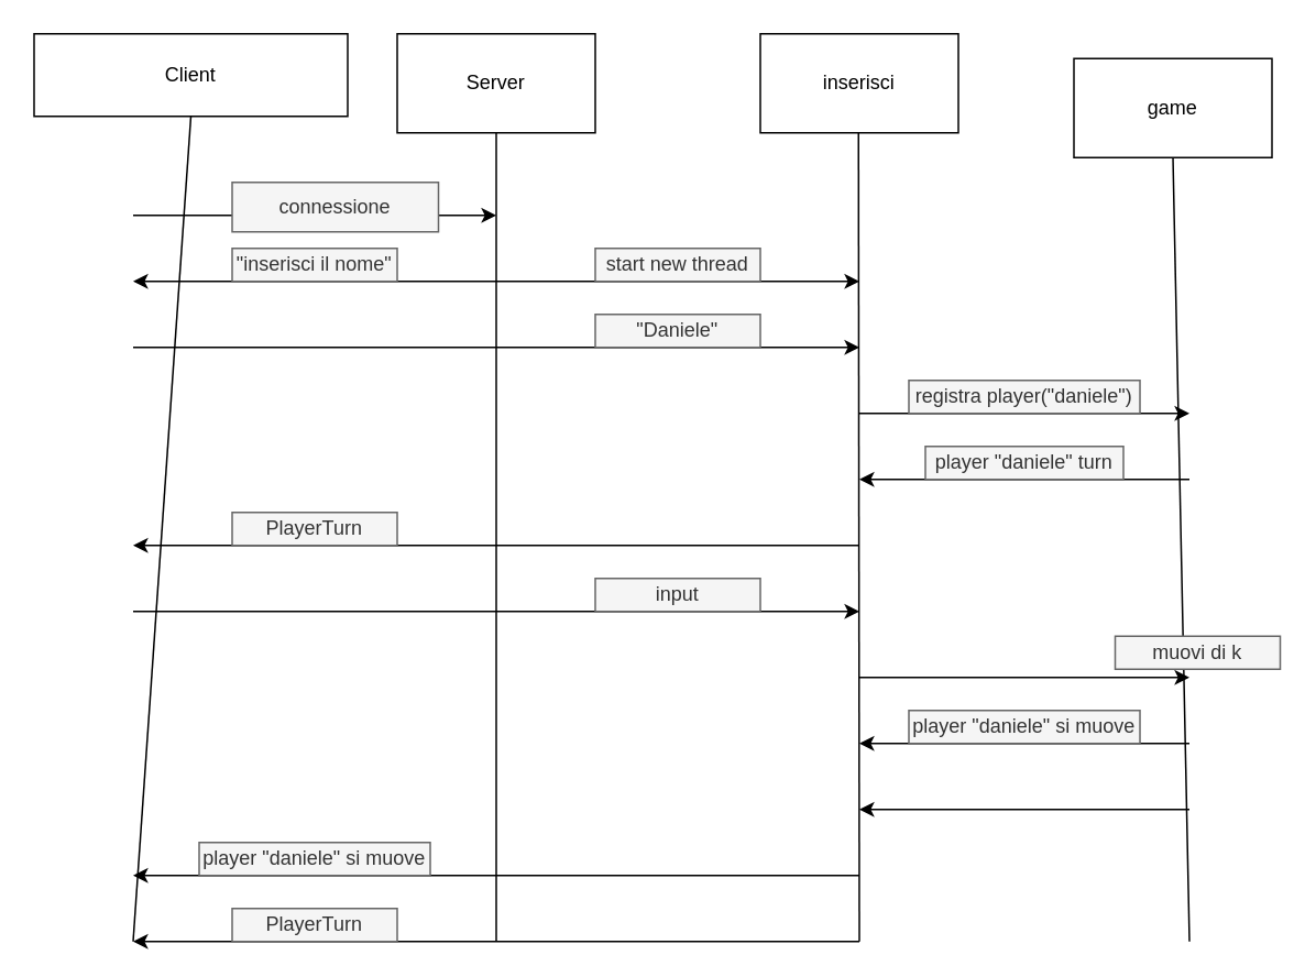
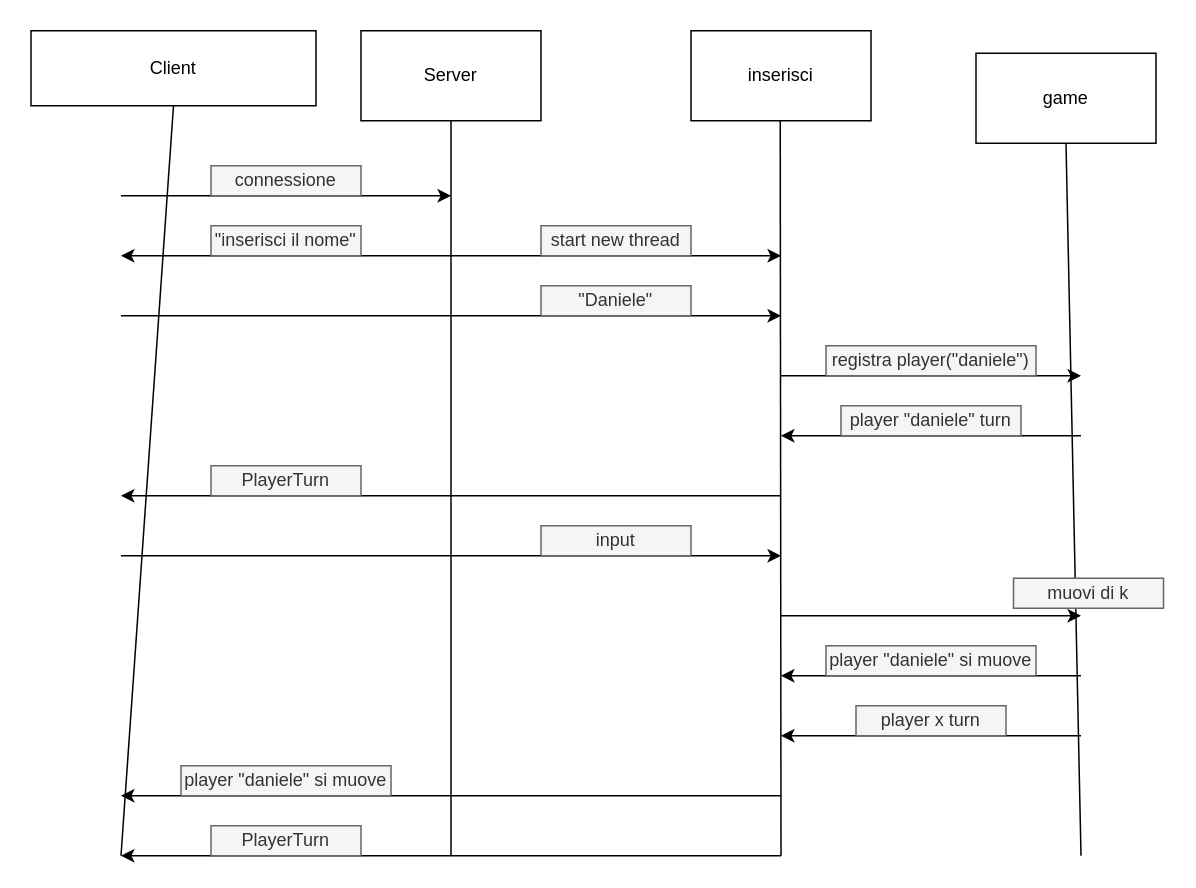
  <mxCell id="0" />
  <mxCell id="1" parent="0" />
  <mxCell id="2" value="Client" style="rounded=0;whiteSpace=wrap;html=1;" vertex="1" parent="1"><mxGeometry x="20" y="20" width="190" height="50" as="geometry" /></mxCell>
  <mxCell id="3" value="Server" style="rounded=0;whiteSpace=wrap;html=1;" vertex="1" parent="1"><mxGeometry x="240" y="20" width="120" height="60" as="geometry" /></mxCell>
  <mxCell id="4" value="game" style="rounded=0;whiteSpace=wrap;html=1;" vertex="1" parent="1"><mxGeometry x="650" y="35" width="120" height="60" as="geometry" /></mxCell>
  <mxCell id="5" value="" style="endArrow=none;html=1;rounded=0;exitX=0.5;exitY=1;exitDx=0;exitDy=0;" edge="1" parent="1" source="2"><mxGeometry width="50" height="50" relative="1" as="geometry"><mxPoint x="370" y="230" as="sourcePoint" /><mxPoint x="80" y="570" as="targetPoint" /></mxGeometry></mxCell>
  <mxCell id="6" value="" style="endArrow=none;html=1;rounded=0;exitX=0.5;exitY=1;exitDx=0;exitDy=0;" edge="1" parent="1" source="3"><mxGeometry width="50" height="50" relative="1" as="geometry"><mxPoint x="170" y="90" as="sourcePoint" /><mxPoint x="300" y="570" as="targetPoint" /></mxGeometry></mxCell>
  <mxCell id="7" value="" style="endArrow=none;html=1;rounded=0;exitX=0.5;exitY=1;exitDx=0;exitDy=0;" edge="1" parent="1" source="4"><mxGeometry width="50" height="50" relative="1" as="geometry"><mxPoint x="180" y="100" as="sourcePoint" /><mxPoint x="720" y="570" as="targetPoint" /></mxGeometry></mxCell>
  <mxCell id="8" value="" style="endArrow=classic;html=1;rounded=0;" edge="1" parent="1"><mxGeometry width="50" height="50" relative="1" as="geometry"><mxPoint x="80" y="130" as="sourcePoint" /><mxPoint x="300" y="130" as="targetPoint" /></mxGeometry></mxCell>
- <mxCell id="9" value="connessione" style="text;html=1;strokeColor=#666666;fillColor=#f5f5f5;align=center;verticalAlign=middle;whiteSpace=wrap;rounded=0;fontColor=#333333;" vertex="1" parent="1"><mxGeometry x="140" y="110" width="125" height="30" as="geometry" /></mxCell>
+ <mxCell id="9" value="connessione" style="text;html=1;strokeColor=#666666;fillColor=#f5f5f5;align=center;verticalAlign=middle;whiteSpace=wrap;rounded=0;fontColor=#333333;" vertex="1" parent="1"><mxGeometry x="140" y="110" width="100" height="20" as="geometry" /></mxCell>
  <mxCell id="10" value="inserisci" style="rounded=0;whiteSpace=wrap;html=1;" vertex="1" parent="1"><mxGeometry x="460" y="20" width="120" height="60" as="geometry" /></mxCell>
  <mxCell id="11" value="" style="endArrow=none;html=1;rounded=0;exitX=0.5;exitY=1;exitDx=0;exitDy=0;" edge="1" parent="1"><mxGeometry width="50" height="50" relative="1" as="geometry"><mxPoint x="519.5" y="80" as="sourcePoint" /><mxPoint x="520" y="570" as="targetPoint" /></mxGeometry></mxCell>
  <mxCell id="12" value="" style="endArrow=classic;html=1;rounded=0;" edge="1" parent="1"><mxGeometry width="50" height="50" relative="1" as="geometry"><mxPoint x="300" y="170" as="sourcePoint" /><mxPoint x="520" y="170" as="targetPoint" /></mxGeometry></mxCell>
  <mxCell id="13" value="" style="endArrow=classic;html=1;rounded=0;" edge="1" parent="1"><mxGeometry width="50" height="50" relative="1" as="geometry"><mxPoint x="300" y="170" as="sourcePoint" /><mxPoint x="80" y="170" as="targetPoint" /></mxGeometry></mxCell>
  <mxCell id="14" value="&quot;inserisci il nome&quot;" style="text;html=1;strokeColor=#666666;fillColor=#f5f5f5;align=center;verticalAlign=middle;whiteSpace=wrap;rounded=0;fontColor=#333333;" vertex="1" parent="1"><mxGeometry x="140" y="150" width="100" height="20" as="geometry" /></mxCell>
  <mxCell id="15" value="start new thread" style="text;html=1;strokeColor=#666666;fillColor=#f5f5f5;align=center;verticalAlign=middle;whiteSpace=wrap;rounded=0;fontColor=#333333;" vertex="1" parent="1"><mxGeometry x="360" y="150" width="100" height="20" as="geometry" /></mxCell>
  <mxCell id="16" value="" style="endArrow=classic;html=1;rounded=0;" edge="1" parent="1"><mxGeometry width="50" height="50" relative="1" as="geometry"><mxPoint x="80" y="210" as="sourcePoint" /><mxPoint x="520" y="210" as="targetPoint" /></mxGeometry></mxCell>
  <mxCell id="17" value="&quot;Daniele&quot;" style="text;html=1;strokeColor=#666666;fillColor=#f5f5f5;align=center;verticalAlign=middle;whiteSpace=wrap;rounded=0;fontColor=#333333;" vertex="1" parent="1"><mxGeometry x="360" y="190" width="100" height="20" as="geometry" /></mxCell>
  <mxCell id="18" value="" style="endArrow=classic;html=1;rounded=0;" edge="1" parent="1"><mxGeometry width="50" height="50" relative="1" as="geometry"><mxPoint x="520" y="250" as="sourcePoint" /><mxPoint x="720" y="250" as="targetPoint" /></mxGeometry></mxCell>
  <mxCell id="19" value="registra player(&quot;daniele&quot;)" style="text;html=1;strokeColor=#666666;fillColor=#f5f5f5;align=center;verticalAlign=middle;whiteSpace=wrap;rounded=0;fontColor=#333333;" vertex="1" parent="1"><mxGeometry x="550" y="230" width="140" height="20" as="geometry" /></mxCell>
  <mxCell id="20" value="" style="endArrow=classic;html=1;rounded=0;" edge="1" parent="1"><mxGeometry width="50" height="50" relative="1" as="geometry"><mxPoint x="720" y="290" as="sourcePoint" /><mxPoint x="520" y="290" as="targetPoint" /></mxGeometry></mxCell>
  <mxCell id="21" value="player &quot;daniele&quot; turn" style="text;html=1;strokeColor=#666666;fillColor=#f5f5f5;align=center;verticalAlign=middle;whiteSpace=wrap;rounded=0;fontColor=#333333;" vertex="1" parent="1"><mxGeometry x="560" y="270" width="120" height="20" as="geometry" /></mxCell>
  <mxCell id="22" value="" style="endArrow=classic;html=1;rounded=0;" edge="1" parent="1"><mxGeometry width="50" height="50" relative="1" as="geometry"><mxPoint x="520" y="330" as="sourcePoint" /><mxPoint x="80" y="330" as="targetPoint" /></mxGeometry></mxCell>
  <mxCell id="23" value="PlayerTurn" style="text;html=1;strokeColor=#666666;fillColor=#f5f5f5;align=center;verticalAlign=middle;whiteSpace=wrap;rounded=0;fontColor=#333333;" vertex="1" parent="1"><mxGeometry x="140" y="310" width="100" height="20" as="geometry" /></mxCell>
  <mxCell id="24" value="" style="endArrow=classic;html=1;rounded=0;" edge="1" parent="1"><mxGeometry width="50" height="50" relative="1" as="geometry"><mxPoint x="80" y="370" as="sourcePoint" /><mxPoint x="520" y="370" as="targetPoint" /></mxGeometry></mxCell>
  <mxCell id="25" value="input" style="text;html=1;strokeColor=#666666;fillColor=#f5f5f5;align=center;verticalAlign=middle;whiteSpace=wrap;rounded=0;fontColor=#333333;" vertex="1" parent="1"><mxGeometry x="360" y="350" width="100" height="20" as="geometry" /></mxCell>
  <mxCell id="26" value="" style="endArrow=classic;html=1;rounded=0;" edge="1" parent="1"><mxGeometry width="50" height="50" relative="1" as="geometry"><mxPoint x="520" y="410" as="sourcePoint" /><mxPoint x="720" y="410" as="targetPoint" /></mxGeometry></mxCell>
  <mxCell id="27" value="muovi di k" style="text;html=1;strokeColor=#666666;fillColor=#f5f5f5;align=center;verticalAlign=middle;whiteSpace=wrap;rounded=0;fontColor=#333333;" vertex="1" parent="1"><mxGeometry x="675" y="385" width="100" height="20" as="geometry" /></mxCell>
  <mxCell id="28" value="" style="endArrow=classic;html=1;rounded=0;" edge="1" parent="1"><mxGeometry width="50" height="50" relative="1" as="geometry"><mxPoint x="720" y="450" as="sourcePoint" /><mxPoint x="520" y="450" as="targetPoint" /></mxGeometry></mxCell>
  <mxCell id="29" value="player &quot;daniele&quot; si muove" style="text;html=1;strokeColor=#666666;fillColor=#f5f5f5;align=center;verticalAlign=middle;whiteSpace=wrap;rounded=0;fontColor=#333333;" vertex="1" parent="1"><mxGeometry x="550" y="430" width="140" height="20" as="geometry" /></mxCell>
  <mxCell id="30" value="" style="endArrow=classic;html=1;rounded=0;" edge="1" parent="1"><mxGeometry width="50" height="50" relative="1" as="geometry"><mxPoint x="520" y="570" as="sourcePoint" /><mxPoint x="80" y="570" as="targetPoint" /></mxGeometry></mxCell>
  <mxCell id="31" value="PlayerTurn" style="text;html=1;strokeColor=#666666;fillColor=#f5f5f5;align=center;verticalAlign=middle;whiteSpace=wrap;rounded=0;fontColor=#333333;" vertex="1" parent="1"><mxGeometry x="140" y="550" width="100" height="20" as="geometry" /></mxCell>
  <mxCell id="32" value="" style="endArrow=classic;html=1;rounded=0;" edge="1" parent="1"><mxGeometry width="50" height="50" relative="1" as="geometry"><mxPoint x="520" y="530" as="sourcePoint" /><mxPoint x="80" y="530" as="targetPoint" /></mxGeometry></mxCell>
  <mxCell id="33" value="player &quot;daniele&quot; si muove" style="text;html=1;strokeColor=#666666;fillColor=#f5f5f5;align=center;verticalAlign=middle;whiteSpace=wrap;rounded=0;fontColor=#333333;" vertex="1" parent="1"><mxGeometry x="120" y="510" width="140" height="20" as="geometry" /></mxCell>
  <mxCell id="34" value="" style="endArrow=classic;html=1;rounded=0;" edge="1" parent="1"><mxGeometry width="50" height="50" relative="1" as="geometry"><mxPoint x="720" y="490" as="sourcePoint" /><mxPoint x="520" y="490" as="targetPoint" /></mxGeometry></mxCell>
+ <mxCell id="35" value="player x turn" style="text;html=1;strokeColor=#666666;fillColor=#f5f5f5;align=center;verticalAlign=middle;whiteSpace=wrap;rounded=0;fontColor=#333333;" vertex="1" parent="1"><mxGeometry x="570" y="470" width="100" height="20" as="geometry" /></mxCell>
